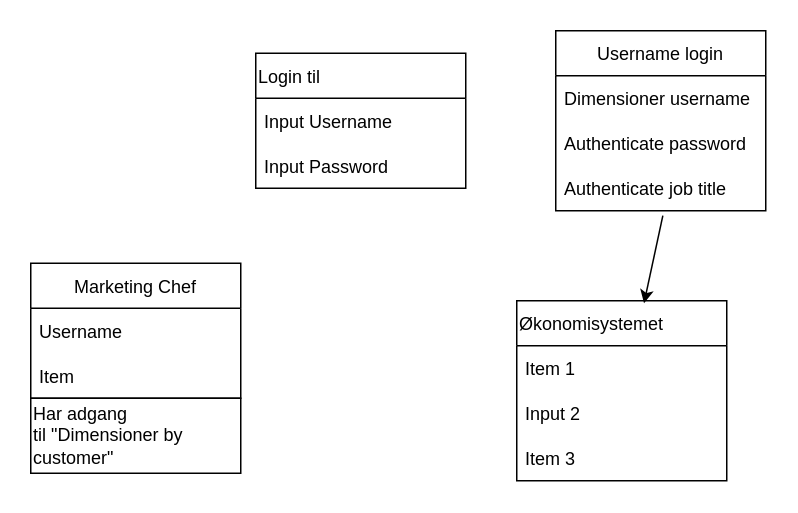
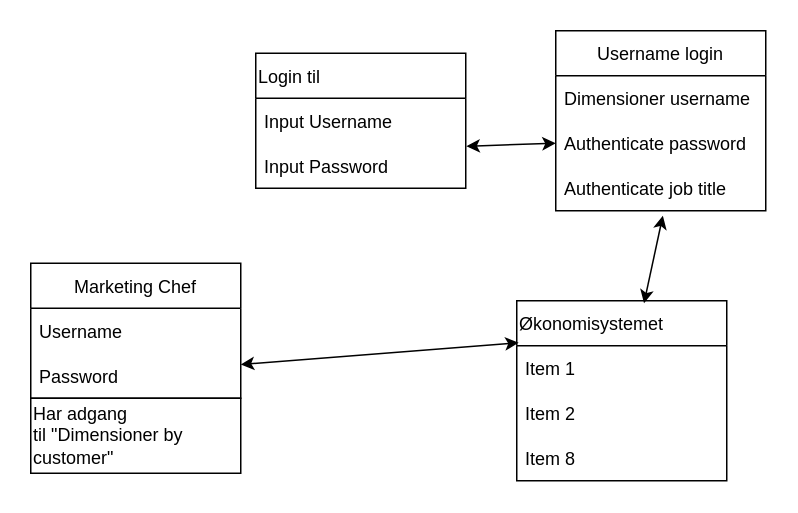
  <mxCell id="0" />
  <mxCell id="1" parent="0" />
  <mxCell id="2" value="Marketing Chef" style="swimlane;fontStyle=0;childLayout=stackLayout;horizontal=1;startSize=30;horizontalStack=0;resizeParent=1;resizeParentMax=0;resizeLast=0;collapsible=1;marginBottom=0;" vertex="1" parent="1"><mxGeometry x="20" y="175" width="140" height="90" as="geometry" /></mxCell>
  <mxCell id="3" value="Username" style="text;strokeColor=none;fillColor=none;align=left;verticalAlign=middle;spacingLeft=4;spacingRight=4;overflow=hidden;points=[[0,0.5],[1,0.5]];portConstraint=eastwest;rotatable=0;" vertex="1" parent="2"><mxGeometry y="30" width="140" height="30" as="geometry" /></mxCell>
- <mxCell id="4" value="Item" style="text;strokeColor=none;fillColor=none;align=left;verticalAlign=middle;spacingLeft=4;spacingRight=4;overflow=hidden;points=[[0,0.5],[1,0.5]];portConstraint=eastwest;rotatable=0;" vertex="1" parent="2"><mxGeometry y="60" width="140" height="30" as="geometry" /></mxCell>
+ <mxCell id="4" value="Password" style="text;strokeColor=none;fillColor=none;align=left;verticalAlign=middle;spacingLeft=4;spacingRight=4;overflow=hidden;points=[[0,0.5],[1,0.5]];portConstraint=eastwest;rotatable=0;" vertex="1" parent="2"><mxGeometry y="60" width="140" height="30" as="geometry" /></mxCell>
  <mxCell id="5" value="Username login" style="swimlane;fontStyle=0;childLayout=stackLayout;horizontal=1;startSize=30;horizontalStack=0;resizeParent=1;resizeParentMax=0;resizeLast=0;collapsible=1;marginBottom=0;" vertex="1" parent="1"><mxGeometry x="370" y="20" width="140" height="120" as="geometry" /></mxCell>
  <mxCell id="6" value="Dimensioner username" style="text;strokeColor=none;fillColor=none;align=left;verticalAlign=middle;spacingLeft=4;spacingRight=4;overflow=hidden;points=[[0,0.5],[1,0.5]];portConstraint=eastwest;rotatable=0;" vertex="1" parent="5"><mxGeometry y="30" width="140" height="30" as="geometry" /></mxCell>
  <mxCell id="7" value="Authenticate password" style="text;strokeColor=none;fillColor=none;align=left;verticalAlign=middle;spacingLeft=4;spacingRight=4;overflow=hidden;points=[[0,0.5],[1,0.5]];portConstraint=eastwest;rotatable=0;" vertex="1" parent="5"><mxGeometry y="60" width="140" height="30" as="geometry" /></mxCell>
  <mxCell id="8" value="Authenticate job title" style="text;strokeColor=none;fillColor=none;align=left;verticalAlign=middle;spacingLeft=4;spacingRight=4;overflow=hidden;points=[[0,0.5],[1,0.5]];portConstraint=eastwest;rotatable=0;" vertex="1" parent="5"><mxGeometry y="90" width="140" height="30" as="geometry" /></mxCell>
  <mxCell id="9" value="Har adgang til&lt;span style=&quot;text-align: center&quot;&gt;&amp;nbsp;&quot;Dimensioner by customer&quot;&lt;/span&gt;" style="rounded=0;whiteSpace=wrap;html=1;align=left;" vertex="1" parent="1"><mxGeometry x="20" y="265" width="140" height="50" as="geometry" /></mxCell>
  <mxCell id="10" value="Økonomisystemet" style="swimlane;fontStyle=0;childLayout=stackLayout;horizontal=1;startSize=30;horizontalStack=0;resizeParent=1;resizeParentMax=0;resizeLast=0;collapsible=1;marginBottom=0;align=left;" vertex="1" parent="1"><mxGeometry x="344" y="200" width="140" height="120" as="geometry" /></mxCell>
  <mxCell id="11" value="Item 1" style="text;strokeColor=none;fillColor=none;align=left;verticalAlign=middle;spacingLeft=4;spacingRight=4;overflow=hidden;points=[[0,0.5],[1,0.5]];portConstraint=eastwest;rotatable=0;" vertex="1" parent="10"><mxGeometry y="30" width="140" height="30" as="geometry" /></mxCell>
- <mxCell id="12" value="Input 2" style="text;strokeColor=none;fillColor=none;align=left;verticalAlign=middle;spacingLeft=4;spacingRight=4;overflow=hidden;points=[[0,0.5],[1,0.5]];portConstraint=eastwest;rotatable=0;" vertex="1" parent="10"><mxGeometry y="60" width="140" height="30" as="geometry" /></mxCell>
- <mxCell id="13" value="Item 3" style="text;strokeColor=none;fillColor=none;align=left;verticalAlign=middle;spacingLeft=4;spacingRight=4;overflow=hidden;points=[[0,0.5],[1,0.5]];portConstraint=eastwest;rotatable=0;" vertex="1" parent="10"><mxGeometry y="90" width="140" height="30" as="geometry" /></mxCell>
+ <mxCell id="12" value="Item 2" style="text;strokeColor=none;fillColor=none;align=left;verticalAlign=middle;spacingLeft=4;spacingRight=4;overflow=hidden;points=[[0,0.5],[1,0.5]];portConstraint=eastwest;rotatable=0;" vertex="1" parent="10"><mxGeometry y="60" width="140" height="30" as="geometry" /></mxCell>
+ <mxCell id="13" value="Item 8" style="text;strokeColor=none;fillColor=none;align=left;verticalAlign=middle;spacingLeft=4;spacingRight=4;overflow=hidden;points=[[0,0.5],[1,0.5]];portConstraint=eastwest;rotatable=0;" vertex="1" parent="10"><mxGeometry y="90" width="140" height="30" as="geometry" /></mxCell>
  <mxCell id="14" value="Login til" style="swimlane;fontStyle=0;childLayout=stackLayout;horizontal=1;startSize=30;horizontalStack=0;resizeParent=1;resizeParentMax=0;resizeLast=0;collapsible=1;marginBottom=0;align=left;" vertex="1" parent="1"><mxGeometry x="170" y="35" width="140" height="90" as="geometry" /></mxCell>
  <mxCell id="15" value="Input Username" style="text;strokeColor=none;fillColor=none;align=left;verticalAlign=middle;spacingLeft=4;spacingRight=4;overflow=hidden;points=[[0,0.5],[1,0.5]];portConstraint=eastwest;rotatable=0;" vertex="1" parent="14"><mxGeometry y="30" width="140" height="30" as="geometry" /></mxCell>
  <mxCell id="16" value="Input Password" style="text;strokeColor=none;fillColor=none;align=left;verticalAlign=middle;spacingLeft=4;spacingRight=4;overflow=hidden;points=[[0,0.5],[1,0.5]];portConstraint=eastwest;rotatable=0;" vertex="1" parent="14"><mxGeometry y="60" width="140" height="30" as="geometry" /></mxCell>
- <mxCell id="19" value="" style="endArrow=none;startArrow=classic;html=1;rounded=0;entryX=0.51;entryY=1.109;entryDx=0;entryDy=0;entryPerimeter=0;exitX=0.606;exitY=0.014;exitDx=0;exitDy=0;exitPerimeter=0;" edge="1" parent="1" source="10" target="8"><mxGeometry width="50" height="50" relative="1" as="geometry"><mxPoint x="330" y="245" as="sourcePoint" /><mxPoint x="380" y="195" as="targetPoint" /></mxGeometry></mxCell>
+ <mxCell id="17" value="" style="endArrow=classic;startArrow=classic;html=1;rounded=0;exitX=1;exitY=0.75;exitDx=0;exitDy=0;entryX=0.009;entryY=-0.067;entryDx=0;entryDy=0;entryPerimeter=0;" edge="1" parent="1" source="2" target="11"><mxGeometry width="50" height="50" relative="1" as="geometry"><mxPoint x="330" y="245" as="sourcePoint" /><mxPoint x="380" y="195" as="targetPoint" /></mxGeometry></mxCell>
+ <mxCell id="18" value="" style="endArrow=classic;startArrow=classic;html=1;rounded=0;entryX=0;entryY=0.5;entryDx=0;entryDy=0;exitX=1.003;exitY=1.067;exitDx=0;exitDy=0;exitPerimeter=0;" edge="1" parent="1" source="15" target="7"><mxGeometry width="50" height="50" relative="1" as="geometry"><mxPoint x="330" y="245" as="sourcePoint" /><mxPoint x="380" y="195" as="targetPoint" /></mxGeometry></mxCell>
+ <mxCell id="19" value="" style="endArrow=classic;startArrow=classic;html=1;rounded=0;entryX=0.51;entryY=1.109;entryDx=0;entryDy=0;entryPerimeter=0;exitX=0.606;exitY=0.014;exitDx=0;exitDy=0;exitPerimeter=0;" edge="1" parent="1" source="10" target="8"><mxGeometry width="50" height="50" relative="1" as="geometry"><mxPoint x="330" y="245" as="sourcePoint" /><mxPoint x="380" y="195" as="targetPoint" /></mxGeometry></mxCell>
